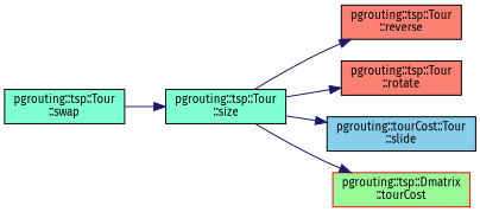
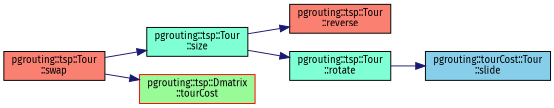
  digraph {
    fontname="Fira Sans"
    rankdir=LR
    node [color=black fillcolor=aquamarine fontname="Fira Sans" fontsize=10 shape=record style=filled]
    edge [color=midnightblue fontname="Fira Sans" fontsize=10 labelfontname=Helvetica labelfontsize=10 style=solid]
    n1 [fontcolor=black height=0.2 label="pgrouting::tsp::Tour\l::size" width=0.4]
    n2 [fillcolor=salmon height=0.2 label="pgrouting::tsp::Tour\l::reverse" width=0.4]
-   n3 [fillcolor=salmon height=0.2 label="pgrouting::tsp::Tour\l::rotate" width=0.4]
+   n3 [height=0.2 label="pgrouting::tsp::Tour\l::rotate" width=0.4]
    n4 [fillcolor=skyblue height=0.2 label="pgrouting::tourCost::Tour\l::slide" width=0.4]
    n5 [color=red fillcolor=palegreen height=0.2 label="pgrouting::tsp::Dmatrix\l::tourCost" width=0.4]
-   n6 [height=0.2 label="pgrouting::tsp::Tour\l::swap" width=0.4]
+   n6 [fillcolor=salmon height=0.2 label="pgrouting::tsp::Tour\l::swap" width=0.4]
    n1 -> n2
    n1 -> n3
-   n1 -> n4
-   n1 -> n5
+   n3 -> n4
+   n6 -> n5
    n6 -> n1
  }
